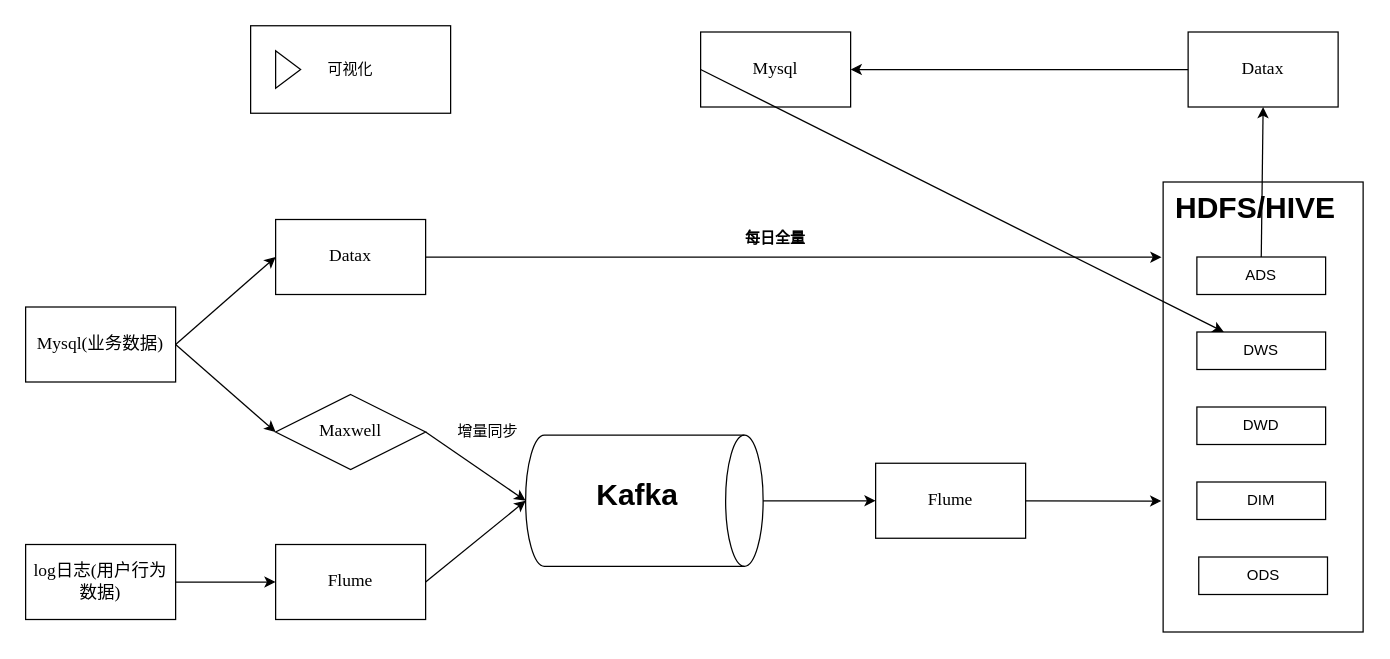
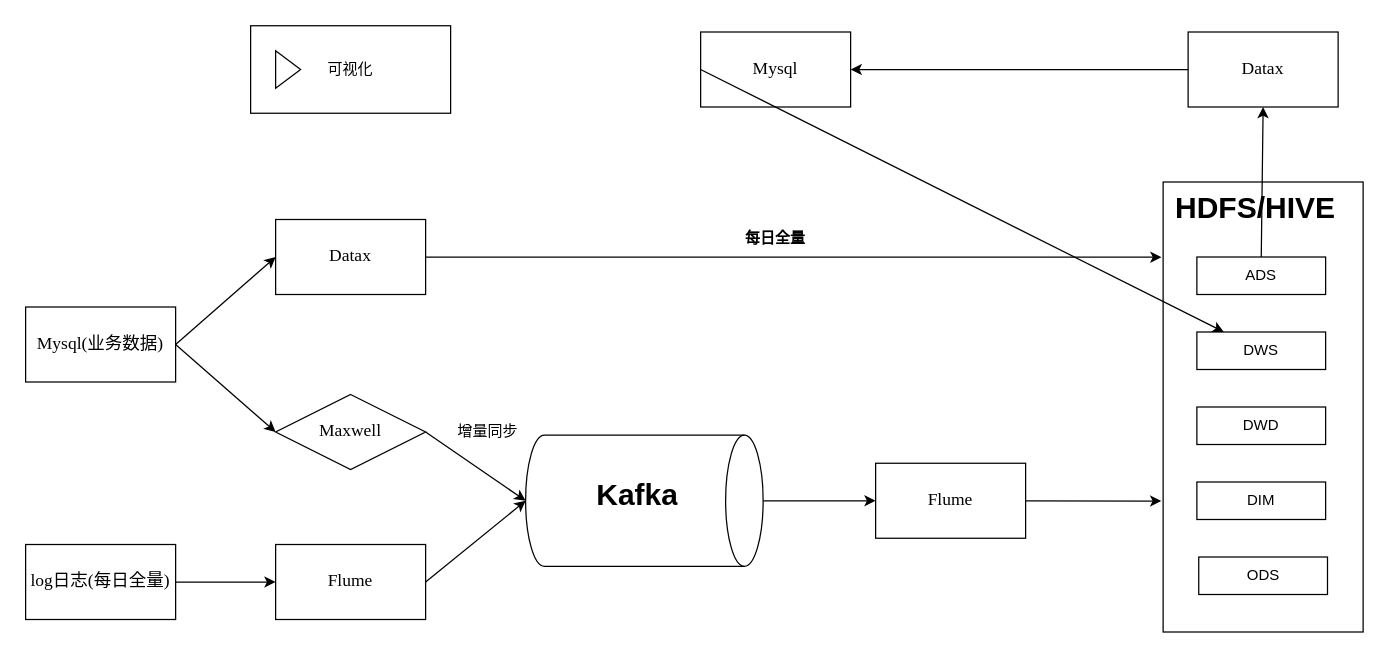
  <mxCell id="0" />
  <mxCell id="1" parent="0" />
  <mxCell id="2" value="&lt;font face=&quot;Garamond&quot; style=&quot;font-size: 14px;&quot;&gt;Mysql(&lt;/font&gt;&lt;span style=&quot;font-family: Garamond; font-size: 14px;&quot;&gt;业务数据&lt;/span&gt;&lt;font face=&quot;Garamond&quot; style=&quot;font-size: 14px;&quot;&gt;)&lt;/font&gt;" style="rounded=0;whiteSpace=wrap;html=1;" vertex="1" parent="1"><mxGeometry x="20" y="245" width="120" height="60" as="geometry" /></mxCell>
  <mxCell id="3" value="&lt;font face=&quot;Garamond&quot;&gt;&lt;span style=&quot;font-size: 14px;&quot;&gt;Datax&lt;/span&gt;&lt;/font&gt;" style="rounded=0;whiteSpace=wrap;html=1;" vertex="1" parent="1"><mxGeometry x="220" y="175" width="120" height="60" as="geometry" /></mxCell>
  <mxCell id="4" value="&lt;font face=&quot;Garamond&quot;&gt;&lt;span style=&quot;font-size: 14px;&quot;&gt;Maxwell&lt;/span&gt;&lt;/font&gt;" style="rhombus;whiteSpace=wrap;html=1;" vertex="1" parent="1"><mxGeometry x="220" y="315" width="120" height="60" as="geometry" /></mxCell>
- <mxCell id="5" value="&lt;font face=&quot;Garamond&quot; style=&quot;font-size: 14px;&quot;&gt;log日志(&lt;/font&gt;&lt;span style=&quot;font-family: Garamond; font-size: 14px;&quot;&gt;用户行为数据&lt;/span&gt;&lt;span style=&quot;font-size: 14px; font-family: Garamond; background-color: initial;&quot;&gt;)&lt;/span&gt;" style="rounded=0;whiteSpace=wrap;html=1;" vertex="1" parent="1"><mxGeometry x="20" y="435" width="120" height="60" as="geometry" /></mxCell>
+ <mxCell id="5" value="&lt;font face=&quot;Garamond&quot; style=&quot;font-size: 14px;&quot;&gt;log日志(&lt;/font&gt;&lt;span style=&quot;font-family: Garamond; font-size: 14px;&quot;&gt;每日全量&lt;/span&gt;&lt;span style=&quot;font-size: 14px; font-family: Garamond; background-color: initial;&quot;&gt;)&lt;/span&gt;" style="rounded=0;whiteSpace=wrap;html=1;" vertex="1" parent="1"><mxGeometry x="20" y="435" width="120" height="60" as="geometry" /></mxCell>
  <mxCell id="6" value="&lt;font face=&quot;Garamond&quot;&gt;&lt;span style=&quot;font-size: 14px;&quot;&gt;Flume&lt;/span&gt;&lt;/font&gt;" style="rounded=0;whiteSpace=wrap;html=1;" vertex="1" parent="1"><mxGeometry x="220" y="435" width="120" height="60" as="geometry" /></mxCell>
  <mxCell id="7" value="" style="shape=cylinder3;whiteSpace=wrap;html=1;boundedLbl=1;backgroundOutline=1;size=15;rotation=90;" vertex="1" parent="1"><mxGeometry x="462.5" y="305" width="105" height="190" as="geometry" /></mxCell>
  <mxCell id="8" value="&lt;h1 style=&quot;margin-top: 0px;&quot;&gt;Kafka&lt;/h1&gt;" style="text;html=1;whiteSpace=wrap;overflow=hidden;rounded=0;" vertex="1" parent="1"><mxGeometry x="475" y="375" width="80" height="40" as="geometry" /></mxCell>
  <mxCell id="9" value="" style="endArrow=classic;html=1;rounded=0;entryX=0;entryY=0.5;entryDx=0;entryDy=0;exitX=1;exitY=0.5;exitDx=0;exitDy=0;" edge="1" parent="1" source="2" target="3"><mxGeometry width="50" height="50" relative="1" as="geometry"><mxPoint x="270" y="435" as="sourcePoint" /><mxPoint x="320" y="385" as="targetPoint" /></mxGeometry></mxCell>
  <mxCell id="10" value="" style="endArrow=classic;html=1;rounded=0;entryX=0;entryY=0.5;entryDx=0;entryDy=0;" edge="1" parent="1" target="4"><mxGeometry width="50" height="50" relative="1" as="geometry"><mxPoint x="140" y="275" as="sourcePoint" /><mxPoint x="230" y="215" as="targetPoint" /></mxGeometry></mxCell>
  <mxCell id="11" value="" style="endArrow=classic;html=1;rounded=0;entryX=0;entryY=0.5;entryDx=0;entryDy=0;exitX=1;exitY=0.5;exitDx=0;exitDy=0;" edge="1" parent="1" source="5" target="6"><mxGeometry width="50" height="50" relative="1" as="geometry"><mxPoint x="150" y="285" as="sourcePoint" /><mxPoint x="230" y="355" as="targetPoint" /></mxGeometry></mxCell>
  <mxCell id="12" value="" style="endArrow=classic;html=1;rounded=0;entryX=0.5;entryY=1;entryDx=0;entryDy=0;exitX=1;exitY=0.5;exitDx=0;exitDy=0;entryPerimeter=0;" edge="1" parent="1" source="4" target="7"><mxGeometry width="50" height="50" relative="1" as="geometry"><mxPoint x="150" y="475" as="sourcePoint" /><mxPoint x="230" y="475" as="targetPoint" /></mxGeometry></mxCell>
  <mxCell id="13" value="" style="endArrow=classic;html=1;rounded=0;exitX=1;exitY=0.5;exitDx=0;exitDy=0;entryX=0.5;entryY=1;entryDx=0;entryDy=0;entryPerimeter=0;" edge="1" parent="1" source="6" target="7"><mxGeometry width="50" height="50" relative="1" as="geometry"><mxPoint x="350" y="355" as="sourcePoint" /><mxPoint x="410" y="395" as="targetPoint" /></mxGeometry></mxCell>
  <mxCell id="14" value="" style="rounded=0;whiteSpace=wrap;html=1;" vertex="1" parent="1"><mxGeometry x="930" y="145" width="160" height="360" as="geometry" /></mxCell>
  <mxCell id="15" value="&lt;h1 style=&quot;margin-top: 0px;&quot;&gt;HDFS/HIVE&lt;/h1&gt;" style="text;html=1;whiteSpace=wrap;overflow=hidden;rounded=0;" vertex="1" parent="1"><mxGeometry x="937.5" y="145" width="145" height="40" as="geometry" /></mxCell>
  <mxCell id="16" value="ODS" style="rounded=0;whiteSpace=wrap;html=1;" vertex="1" parent="1"><mxGeometry x="958.5" y="445" width="103" height="30" as="geometry" /></mxCell>
  <mxCell id="17" value="DIM" style="rounded=0;whiteSpace=wrap;html=1;" vertex="1" parent="1"><mxGeometry x="957" y="385" width="103" height="30" as="geometry" /></mxCell>
  <mxCell id="18" value="DWD" style="rounded=0;whiteSpace=wrap;html=1;" vertex="1" parent="1"><mxGeometry x="957" y="325" width="103" height="30" as="geometry" /></mxCell>
  <mxCell id="19" value="DWS" style="rounded=0;whiteSpace=wrap;html=1;" vertex="1" parent="1"><mxGeometry x="957" y="265" width="103" height="30" as="geometry" /></mxCell>
  <mxCell id="20" value="ADS" style="rounded=0;whiteSpace=wrap;html=1;" vertex="1" parent="1"><mxGeometry x="957" y="205" width="103" height="30" as="geometry" /></mxCell>
  <mxCell id="21" value="&lt;font face=&quot;Garamond&quot;&gt;&lt;span style=&quot;font-size: 14px;&quot;&gt;Datax&lt;/span&gt;&lt;/font&gt;" style="rounded=0;whiteSpace=wrap;html=1;" vertex="1" parent="1"><mxGeometry x="950" y="25" width="120" height="60" as="geometry" /></mxCell>
  <mxCell id="22" value="&lt;font face=&quot;Garamond&quot;&gt;&lt;span style=&quot;font-size: 14px;&quot;&gt;Mysql&lt;/span&gt;&lt;/font&gt;" style="rounded=0;whiteSpace=wrap;html=1;" vertex="1" parent="1"><mxGeometry x="560" y="25" width="120" height="60" as="geometry" /></mxCell>
  <mxCell id="23" value="" style="endArrow=classic;html=1;rounded=0;exitX=0.5;exitY=0;exitDx=0;exitDy=0;exitPerimeter=0;entryX=0;entryY=0.5;entryDx=0;entryDy=0;" edge="1" parent="1" source="7" target="30"><mxGeometry width="50" height="50" relative="1" as="geometry"><mxPoint x="350" y="355" as="sourcePoint" /><mxPoint x="670" y="455" as="targetPoint" /></mxGeometry></mxCell>
  <mxCell id="24" value="" style="endArrow=classic;html=1;rounded=0;exitX=0.5;exitY=0;exitDx=0;exitDy=0;entryX=0.5;entryY=1;entryDx=0;entryDy=0;" edge="1" parent="1" source="20" target="21"><mxGeometry width="50" height="50" relative="1" as="geometry"><mxPoint x="850" y="410" as="sourcePoint" /><mxPoint x="940" y="410" as="targetPoint" /></mxGeometry></mxCell>
  <mxCell id="25" value="" style="endArrow=classic;html=1;rounded=0;exitX=0;exitY=0.5;exitDx=0;exitDy=0;entryX=1;entryY=0.5;entryDx=0;entryDy=0;" edge="1" parent="1" source="21" target="22"><mxGeometry width="50" height="50" relative="1" as="geometry"><mxPoint x="790" y="155" as="sourcePoint" /><mxPoint x="790" y="95" as="targetPoint" /></mxGeometry></mxCell>
  <mxCell id="26" value="" style="endArrow=classic;html=1;rounded=0;exitX=0;exitY=0.5;exitDx=0;exitDy=0;" edge="1" parent="1" source="22" target="19"><mxGeometry width="50" height="50" relative="1" as="geometry"><mxPoint x="730" y="65" as="sourcePoint" /><mxPoint x="340" y="55" as="targetPoint" /></mxGeometry></mxCell>
  <mxCell id="27" value="" style="endArrow=classic;html=1;rounded=0;exitX=1;exitY=0.5;exitDx=0;exitDy=0;entryX=-0.008;entryY=0.167;entryDx=0;entryDy=0;entryPerimeter=0;" edge="1" parent="1" source="3" target="14"><mxGeometry width="50" height="50" relative="1" as="geometry"><mxPoint x="620" y="410" as="sourcePoint" /><mxPoint x="710" y="410" as="targetPoint" /></mxGeometry></mxCell>
  <mxCell id="28" value="每日全量" style="text;html=1;align=center;verticalAlign=middle;whiteSpace=wrap;rounded=0;fontStyle=1" vertex="1" parent="1"><mxGeometry x="590" y="175" width="60" height="30" as="geometry" /></mxCell>
  <mxCell id="29" value="增量同步" style="text;html=1;align=center;verticalAlign=middle;whiteSpace=wrap;rounded=0;" vertex="1" parent="1"><mxGeometry x="360" y="330" width="60" height="30" as="geometry" /></mxCell>
  <mxCell id="30" value="&lt;font face=&quot;Garamond&quot;&gt;&lt;span style=&quot;font-size: 14px;&quot;&gt;Flume&lt;/span&gt;&lt;/font&gt;" style="rounded=0;whiteSpace=wrap;html=1;" vertex="1" parent="1"><mxGeometry x="700" y="370" width="120" height="60" as="geometry" /></mxCell>
  <mxCell id="31" value="" style="endArrow=classic;html=1;rounded=0;exitX=1;exitY=0.5;exitDx=0;exitDy=0;entryX=-0.009;entryY=0.709;entryDx=0;entryDy=0;entryPerimeter=0;" edge="1" parent="1" source="30" target="14"><mxGeometry width="50" height="50" relative="1" as="geometry"><mxPoint x="620" y="410" as="sourcePoint" /><mxPoint x="710" y="410" as="targetPoint" /></mxGeometry></mxCell>
  <mxCell id="32" value="可视化" style="html=1;whiteSpace=wrap;container=1;recursiveResize=0;collapsible=0;" vertex="1" parent="1"><mxGeometry x="200" y="20" width="160" height="70" as="geometry" /></mxCell>
  <mxCell id="33" value="" style="triangle;html=1;whiteSpace=wrap;" vertex="1" parent="32"><mxGeometry x="20" y="20" width="20" height="30" as="geometry" /></mxCell>
